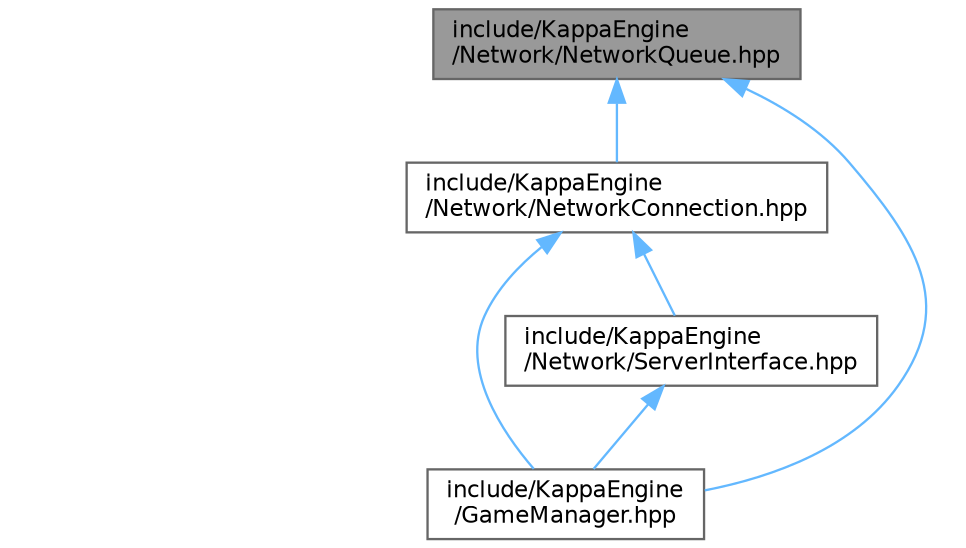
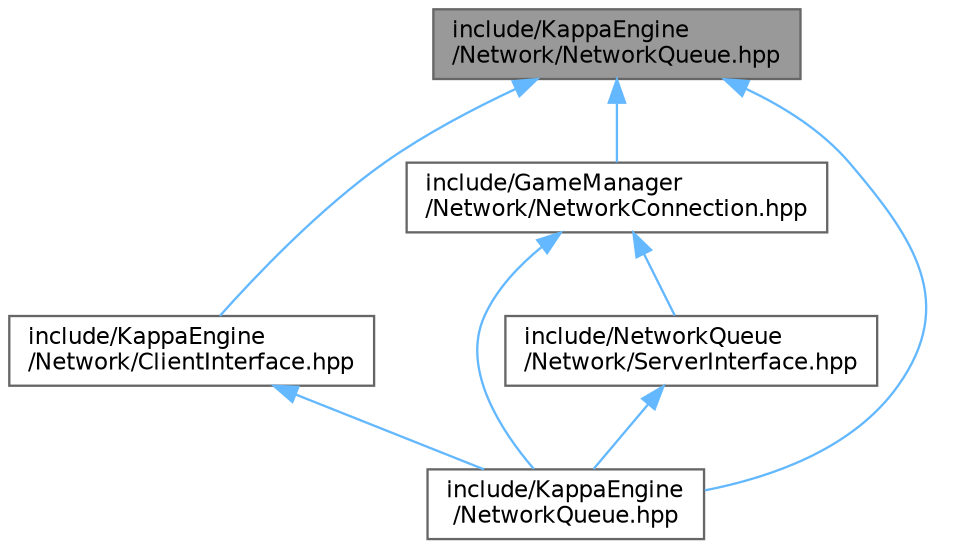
  digraph {
    node [color=grey40 fillcolor=white fontname=Helvetica fontsize=10 shape=box style=filled]
    edge [color=steelblue1 dir=back fontname=Helvetica fontsize=10 labelfontname=Helvetica labelfontsize=10 style=solid]
    n1 [color=gray40 fillcolor=grey60 fontcolor=black height=0.2 label="include/KappaEngine\l/Network/NetworkQueue.hpp" width=0.4]
-   n3 [height=0.2 label="include/KappaEngine\l/Network/NetworkConnection.hpp" width=0.4]
-   n4 [height=0.2 label="include/KappaEngine\l/GameManager.hpp" width=0.4]
-   n5 [height=0.2 label="include/KappaEngine\l/Network/ServerInterface.hpp" width=0.4]
+   n2 [height=0.2 label="include/KappaEngine\l/Network/ClientInterface.hpp" width=0.4]
+   n3 [height=0.2 label="include/GameManager\l/Network/NetworkConnection.hpp" width=0.4]
+   n4 [height=0.2 label="include/KappaEngine\l/NetworkQueue.hpp" width=0.4]
+   n5 [height=0.2 label="include/NetworkQueue\l/Network/ServerInterface.hpp" width=0.4]
+   n1 -> n2
    n1 -> n3
    n1 -> n4
+   n2 -> n4
    n3 -> n4
    n3 -> n5
    n5 -> n4
  }
